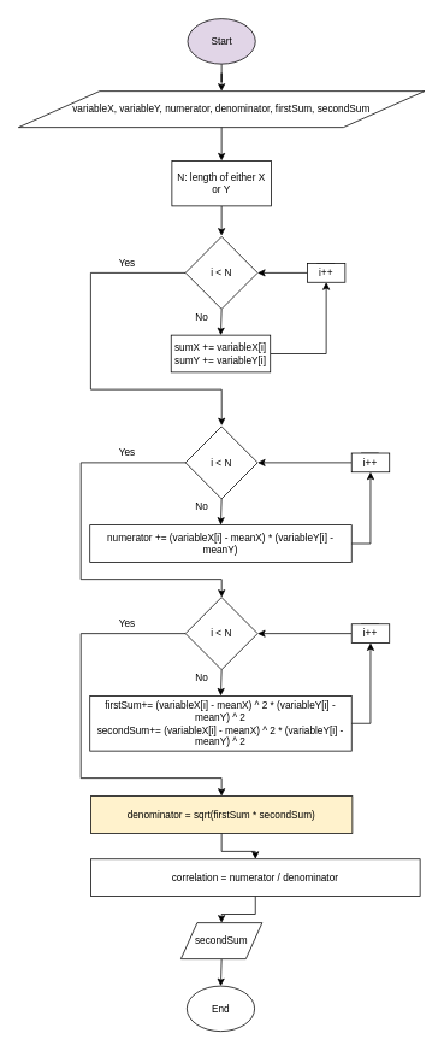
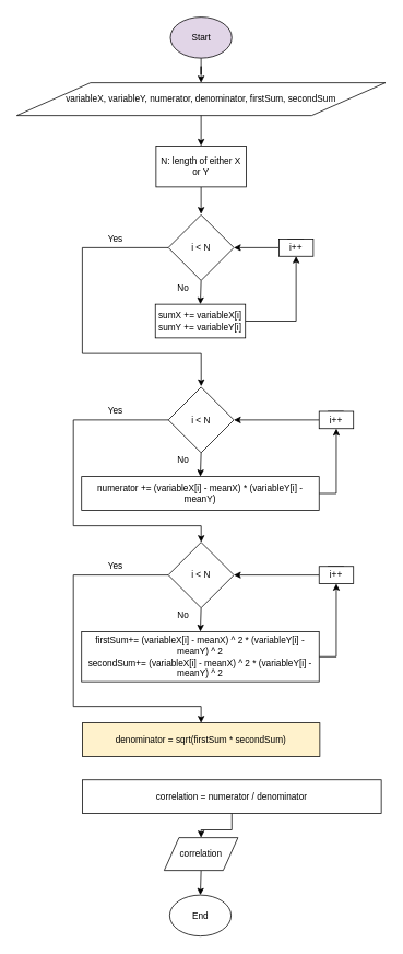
  <mxCell id="0" />
  <mxCell id="1" parent="0" />
  <mxCell id="2" value="variableX, variableY, numerator, denominator, firstSum, secondSum" style="shape=parallelogram;perimeter=parallelogramPerimeter;whiteSpace=wrap;html=1;fontSize=11;" vertex="1" parent="1"><mxGeometry x="20" y="100" width="450" height="40" as="geometry" /></mxCell>
  <mxCell id="3" style="edgeStyle=orthogonalEdgeStyle;rounded=0;orthogonalLoop=1;jettySize=auto;html=1;exitX=0.5;exitY=1;exitDx=0;exitDy=0;fontSize=11;" edge="1" parent="1" source="4" target="2"><mxGeometry relative="1" as="geometry" /></mxCell>
  <mxCell id="4" value="Start" style="ellipse;whiteSpace=wrap;html=1;fontSize=11;fillColor=#e1d5e7;" vertex="1" parent="1"><mxGeometry x="207.5" y="20" width="75" height="50" as="geometry" /></mxCell>
  <mxCell id="5" style="edgeStyle=orthogonalEdgeStyle;rounded=0;orthogonalLoop=1;jettySize=auto;html=1;exitX=0.5;exitY=1;exitDx=0;exitDy=0;fontSize=11;" edge="1" parent="1" source="6"><mxGeometry relative="1" as="geometry"><mxPoint x="245" y="260" as="targetPoint" /></mxGeometry></mxCell>
  <mxCell id="6" value="N: length of either X or Y" style="rounded=0;whiteSpace=wrap;html=1;fontSize=11;" vertex="1" parent="1"><mxGeometry x="190" y="177" width="110" height="50" as="geometry" /></mxCell>
  <mxCell id="7" style="edgeStyle=orthogonalEdgeStyle;rounded=0;orthogonalLoop=1;jettySize=auto;html=1;exitX=0.5;exitY=1;exitDx=0;exitDy=0;entryX=0.5;entryY=0;entryDx=0;entryDy=0;fontSize=11;" edge="1" parent="1" source="2" target="6"><mxGeometry relative="1" as="geometry" /></mxCell>
  <mxCell id="8" style="edgeStyle=orthogonalEdgeStyle;rounded=0;orthogonalLoop=1;jettySize=auto;html=1;exitX=0.5;exitY=1;exitDx=0;exitDy=0;entryX=0.5;entryY=0;entryDx=0;entryDy=0;fontSize=11;" edge="1" parent="1" source="10" target="12"><mxGeometry relative="1" as="geometry" /></mxCell>
  <mxCell id="9" style="edgeStyle=orthogonalEdgeStyle;rounded=0;orthogonalLoop=1;jettySize=auto;html=1;fontSize=11;" edge="1" parent="1" source="10"><mxGeometry relative="1" as="geometry"><mxPoint x="245.14" y="470" as="targetPoint" /><Array as="points"><mxPoint x="100" y="301" /><mxPoint x="100" y="430" /><mxPoint x="245" y="430" /></Array></mxGeometry></mxCell>
  <mxCell id="10" value="i &amp;lt; N" style="rhombus;whiteSpace=wrap;html=1;fontSize=11;" vertex="1" parent="1"><mxGeometry x="205" y="261" width="80" height="80" as="geometry" /></mxCell>
  <mxCell id="11" style="edgeStyle=orthogonalEdgeStyle;rounded=0;orthogonalLoop=1;jettySize=auto;html=1;exitX=1;exitY=0.5;exitDx=0;exitDy=0;fontSize=11;entryX=0.5;entryY=1;entryDx=0;entryDy=0;" edge="1" parent="1" source="12" target="15"><mxGeometry relative="1" as="geometry"><mxPoint x="350" y="386" as="targetPoint" /></mxGeometry></mxCell>
  <mxCell id="12" value="sumX += variableX[i]&lt;br&gt;sumY += variableY[i]" style="rounded=0;whiteSpace=wrap;html=1;fontSize=11;" vertex="1" parent="1"><mxGeometry x="189.14" y="370" width="110" height="41" as="geometry" /></mxCell>
  <mxCell id="13" style="edgeStyle=orthogonalEdgeStyle;rounded=0;orthogonalLoop=1;jettySize=auto;html=1;entryX=1;entryY=0.5;entryDx=0;entryDy=0;fontSize=11;" edge="1" parent="1" source="15" target="10"><mxGeometry relative="1" as="geometry" /></mxCell>
  <mxCell id="14" style="edgeStyle=orthogonalEdgeStyle;rounded=0;orthogonalLoop=1;jettySize=auto;html=1;exitX=0.25;exitY=0;exitDx=0;exitDy=0;fontSize=11;" edge="1" parent="1" source="15"><mxGeometry relative="1" as="geometry"><mxPoint x="370" y="300" as="targetPoint" /></mxGeometry></mxCell>
  <mxCell id="15" value="i++" style="rounded=0;whiteSpace=wrap;html=1;fontSize=11;" vertex="1" parent="1"><mxGeometry x="340" y="290.5" width="42" height="21" as="geometry" /></mxCell>
  <mxCell id="16" value="Yes" style="text;html=1;align=center;verticalAlign=middle;resizable=0;points=[];autosize=1;fontSize=11;" vertex="1" parent="1"><mxGeometry x="125" y="280" width="30" height="20" as="geometry" /></mxCell>
  <mxCell id="17" value="No" style="text;html=1;align=center;verticalAlign=middle;resizable=0;points=[];autosize=1;fontSize=11;" vertex="1" parent="1"><mxGeometry x="207.5" y="340" width="30" height="20" as="geometry" /></mxCell>
  <mxCell id="18" style="edgeStyle=orthogonalEdgeStyle;rounded=0;orthogonalLoop=1;jettySize=auto;html=1;exitX=0.5;exitY=1;exitDx=0;exitDy=0;entryX=0.5;entryY=0;entryDx=0;entryDy=0;fontSize=11;" edge="1" parent="1" source="20" target="22"><mxGeometry relative="1" as="geometry" /></mxCell>
  <mxCell id="19" style="edgeStyle=orthogonalEdgeStyle;rounded=0;orthogonalLoop=1;jettySize=auto;html=1;fontSize=11;entryX=0.5;entryY=0;entryDx=0;entryDy=0;" edge="1" parent="1" source="20"><mxGeometry relative="1" as="geometry"><mxPoint x="245.1" y="660" as="targetPoint" /><Array as="points"><mxPoint x="89.14" y="511" /><mxPoint x="89.14" y="640" /><mxPoint x="245.14" y="640" /></Array></mxGeometry></mxCell>
  <mxCell id="20" value="i &amp;lt; N" style="rhombus;whiteSpace=wrap;html=1;fontSize=11;" vertex="1" parent="1"><mxGeometry x="205" y="471" width="80" height="80" as="geometry" /></mxCell>
  <mxCell id="21" style="edgeStyle=orthogonalEdgeStyle;rounded=0;orthogonalLoop=1;jettySize=auto;html=1;exitX=1;exitY=0.5;exitDx=0;exitDy=0;fontSize=11;entryX=0.5;entryY=1;entryDx=0;entryDy=0;" edge="1" parent="1" source="22" target="25"><mxGeometry relative="1" as="geometry"><mxPoint x="350" y="596" as="targetPoint" /></mxGeometry></mxCell>
  <mxCell id="22" value="numerator += (variableX[i] - meanX) * (variableY[i] - meanY)" style="rounded=0;whiteSpace=wrap;html=1;fontSize=11;" vertex="1" parent="1"><mxGeometry x="99.14" y="580" width="290" height="41" as="geometry" /></mxCell>
  <mxCell id="23" style="edgeStyle=orthogonalEdgeStyle;rounded=0;orthogonalLoop=1;jettySize=auto;html=1;entryX=1;entryY=0.5;entryDx=0;entryDy=0;fontSize=11;" edge="1" parent="1" source="25" target="20"><mxGeometry relative="1" as="geometry" /></mxCell>
  <mxCell id="24" style="edgeStyle=orthogonalEdgeStyle;rounded=0;orthogonalLoop=1;jettySize=auto;html=1;exitX=0.25;exitY=0;exitDx=0;exitDy=0;fontSize=11;" edge="1" parent="1" source="25"><mxGeometry relative="1" as="geometry"><mxPoint x="419.14" y="509.5" as="targetPoint" /></mxGeometry></mxCell>
  <mxCell id="25" value="i++" style="rounded=0;whiteSpace=wrap;html=1;fontSize=11;" vertex="1" parent="1"><mxGeometry x="389.14" y="500.5" width="42" height="21" as="geometry" /></mxCell>
  <mxCell id="26" value="Yes" style="text;html=1;align=center;verticalAlign=middle;resizable=0;points=[];autosize=1;fontSize=11;" vertex="1" parent="1"><mxGeometry x="125" y="490" width="30" height="20" as="geometry" /></mxCell>
  <mxCell id="27" value="No" style="text;html=1;align=center;verticalAlign=middle;resizable=0;points=[];autosize=1;fontSize=11;" vertex="1" parent="1"><mxGeometry x="207.5" y="550" width="30" height="20" as="geometry" /></mxCell>
  <mxCell id="28" style="edgeStyle=orthogonalEdgeStyle;rounded=0;orthogonalLoop=1;jettySize=auto;html=1;exitX=0.5;exitY=1;exitDx=0;exitDy=0;entryX=0.5;entryY=0;entryDx=0;entryDy=0;fontSize=11;" edge="1" parent="1" source="30" target="32"><mxGeometry relative="1" as="geometry" /></mxCell>
  <mxCell id="29" style="edgeStyle=orthogonalEdgeStyle;rounded=0;orthogonalLoop=1;jettySize=auto;html=1;fontSize=11;entryX=0.5;entryY=0;entryDx=0;entryDy=0;" edge="1" parent="1" source="30" target="39"><mxGeometry relative="1" as="geometry"><mxPoint x="245.14" y="870" as="targetPoint" /><Array as="points"><mxPoint x="89.14" y="700" /><mxPoint x="89.14" y="860" /><mxPoint x="245.14" y="860" /></Array></mxGeometry></mxCell>
  <mxCell id="30" value="i &amp;lt; N" style="rhombus;whiteSpace=wrap;html=1;fontSize=11;" vertex="1" parent="1"><mxGeometry x="205" y="660" width="80" height="80" as="geometry" /></mxCell>
  <mxCell id="31" style="edgeStyle=orthogonalEdgeStyle;rounded=0;orthogonalLoop=1;jettySize=auto;html=1;exitX=1;exitY=0.5;exitDx=0;exitDy=0;fontSize=11;entryX=0.5;entryY=1;entryDx=0;entryDy=0;" edge="1" parent="1" source="32" target="35"><mxGeometry relative="1" as="geometry"><mxPoint x="350" y="785" as="targetPoint" /></mxGeometry></mxCell>
  <mxCell id="32" value="firstSum+= (variableX[i] - meanX) ^ 2 * (variableY[i] - meanY) ^ 2&lt;br&gt;secondSum+= (variableX[i] - meanX) ^ 2 * (variableY[i] - meanY) ^ 2" style="rounded=0;whiteSpace=wrap;html=1;fontSize=11;" vertex="1" parent="1"><mxGeometry x="99.14" y="769" width="290" height="61" as="geometry" /></mxCell>
  <mxCell id="33" style="edgeStyle=orthogonalEdgeStyle;rounded=0;orthogonalLoop=1;jettySize=auto;html=1;entryX=1;entryY=0.5;entryDx=0;entryDy=0;fontSize=11;" edge="1" parent="1" source="35" target="30"><mxGeometry relative="1" as="geometry" /></mxCell>
  <mxCell id="34" style="edgeStyle=orthogonalEdgeStyle;rounded=0;orthogonalLoop=1;jettySize=auto;html=1;exitX=0.25;exitY=0;exitDx=0;exitDy=0;fontSize=11;" edge="1" parent="1" source="35"><mxGeometry relative="1" as="geometry"><mxPoint x="419.14" y="698.5" as="targetPoint" /></mxGeometry></mxCell>
  <mxCell id="35" value="i++" style="rounded=0;whiteSpace=wrap;html=1;fontSize=11;" vertex="1" parent="1"><mxGeometry x="389.14" y="689.5" width="42" height="21" as="geometry" /></mxCell>
  <mxCell id="36" value="Yes" style="text;html=1;align=center;verticalAlign=middle;resizable=0;points=[];autosize=1;fontSize=11;" vertex="1" parent="1"><mxGeometry x="125" y="679" width="30" height="20" as="geometry" /></mxCell>
  <mxCell id="37" value="No" style="text;html=1;align=center;verticalAlign=middle;resizable=0;points=[];autosize=1;fontSize=11;" vertex="1" parent="1"><mxGeometry x="207.5" y="739" width="30" height="20" as="geometry" /></mxCell>
- <mxCell id="38" style="edgeStyle=orthogonalEdgeStyle;rounded=0;orthogonalLoop=1;jettySize=auto;html=1;fontSize=11;" edge="1" parent="1" source="39" target="43"><mxGeometry relative="1" as="geometry" /></mxCell>
  <mxCell id="39" value="denominator = sqrt(firstSum * secondSum)" style="rounded=0;whiteSpace=wrap;html=1;fontSize=11;fillColor=#fff2cc;" vertex="1" parent="1"><mxGeometry x="100" y="880" width="290" height="41" as="geometry" /></mxCell>
  <mxCell id="40" style="edgeStyle=orthogonalEdgeStyle;rounded=0;orthogonalLoop=1;jettySize=auto;html=1;exitX=0.5;exitY=1;exitDx=0;exitDy=0;entryX=0.5;entryY=0;entryDx=0;entryDy=0;fontSize=11;" edge="1" parent="1" source="41" target="44"><mxGeometry relative="1" as="geometry" /></mxCell>
- <mxCell id="41" value="secondSum" style="shape=parallelogram;perimeter=parallelogramPerimeter;whiteSpace=wrap;html=1;fontSize=11;" vertex="1" parent="1"><mxGeometry x="200" y="1020" width="90" height="40" as="geometry" /></mxCell>
+ <mxCell id="41" value="correlation" style="shape=parallelogram;perimeter=parallelogramPerimeter;whiteSpace=wrap;html=1;fontSize=11;" vertex="1" parent="1"><mxGeometry x="200" y="1020" width="90" height="40" as="geometry" /></mxCell>
  <mxCell id="42" style="edgeStyle=orthogonalEdgeStyle;rounded=0;orthogonalLoop=1;jettySize=auto;html=1;exitX=0.5;exitY=1;exitDx=0;exitDy=0;entryX=0.5;entryY=0;entryDx=0;entryDy=0;fontSize=11;" edge="1" parent="1" source="43" target="41"><mxGeometry relative="1" as="geometry" /></mxCell>
  <mxCell id="43" value="correlation = numerator / denominator" style="rounded=0;whiteSpace=wrap;html=1;fontSize=11;" vertex="1" parent="1"><mxGeometry x="100" y="949.5" width="365" height="41" as="geometry" /></mxCell>
  <mxCell id="44" value="End" style="ellipse;whiteSpace=wrap;html=1;fontSize=11;" vertex="1" parent="1"><mxGeometry x="206.64" y="1090" width="75" height="50" as="geometry" /></mxCell>
